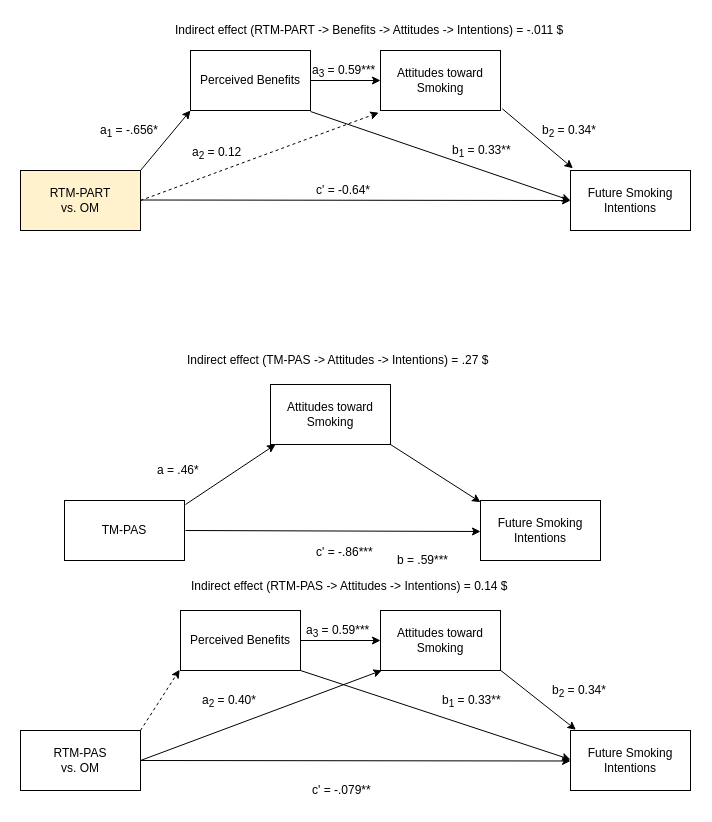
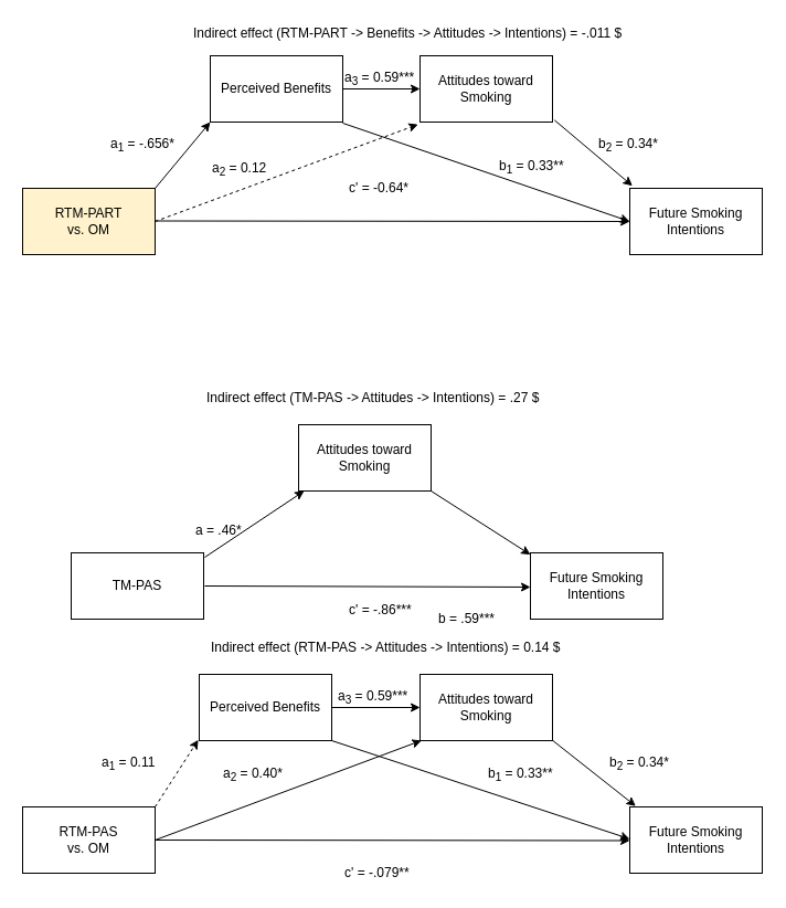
  <mxCell id="0" />
  <mxCell id="1" parent="0" />
  <mxCell id="2" value="RTM-PART&lt;br&gt;vs. OM" style="rounded=0;whiteSpace=wrap;html=1;fillColor=#fff2cc;" parent="1" vertex="1"><mxGeometry x="20" y="170" width="120" height="60" as="geometry" /></mxCell>
  <mxCell id="3" value="Perceived Benefits" style="rounded=0;whiteSpace=wrap;html=1;" parent="1" vertex="1"><mxGeometry x="190" y="50" width="120" height="60" as="geometry" /></mxCell>
  <mxCell id="4" value="Future Smoking Intentions" style="rounded=0;whiteSpace=wrap;html=1;" parent="1" vertex="1"><mxGeometry x="570" y="170" width="120" height="60" as="geometry" /></mxCell>
  <mxCell id="5" value="Attitudes toward Smoking" style="rounded=0;whiteSpace=wrap;html=1;" parent="1" vertex="1"><mxGeometry x="380" y="50" width="120" height="60" as="geometry" /></mxCell>
  <mxCell id="6" value="" style="endArrow=classic;html=1;entryX=0;entryY=1;entryDx=0;entryDy=0;entryPerimeter=0;" parent="1" target="3" edge="1"><mxGeometry width="50" height="50" relative="1" as="geometry"><mxPoint x="140" y="170" as="sourcePoint" /><mxPoint x="190" y="120" as="targetPoint" /></mxGeometry></mxCell>
  <mxCell id="7" value="" style="endArrow=classic;html=1;entryX=0.02;entryY=-0.037;entryDx=0;entryDy=0;entryPerimeter=0;exitX=1.015;exitY=0.971;exitDx=0;exitDy=0;exitPerimeter=0;" parent="1" source="5" target="4" edge="1"><mxGeometry width="50" height="50" relative="1" as="geometry"><mxPoint x="470" y="110" as="sourcePoint" /><mxPoint x="530" y="110" as="targetPoint" /></mxGeometry></mxCell>
  <mxCell id="8" value="" style="endArrow=classic;html=1;entryX=0;entryY=0.5;entryDx=0;entryDy=0;" parent="1" target="5" edge="1"><mxGeometry width="50" height="50" relative="1" as="geometry"><mxPoint x="310" y="80" as="sourcePoint" /><mxPoint x="360" y="30" as="targetPoint" /></mxGeometry></mxCell>
  <mxCell id="9" value="" style="endArrow=classic;html=1;strokeColor=none;" parent="1" edge="1"><mxGeometry width="50" height="50" relative="1" as="geometry"><mxPoint x="140" y="198.5" as="sourcePoint" /><mxPoint x="570" y="199" as="targetPoint" /></mxGeometry></mxCell>
- <mxCell id="10" value="c' = -0.64*" style="text;html=1;resizable=0;points=[];autosize=1;align=left;verticalAlign=top;spacingTop=-4;" parent="1" vertex="1"><mxGeometry x="314" y="180" width="70" height="20" as="geometry" /></mxCell>
+ <mxCell id="10" value="c' = -0.64*" style="text;html=1;resizable=0;points=[];autosize=1;align=left;verticalAlign=top;spacingTop=-4;" parent="1" vertex="1"><mxGeometry x="314" y="160" width="70" height="20" as="geometry" /></mxCell>
  <mxCell id="11" value="a&lt;sub&gt;1&lt;/sub&gt; = -.656*" style="text;html=1;resizable=0;points=[];autosize=1;align=left;verticalAlign=top;spacingTop=-4;" parent="1" vertex="1"><mxGeometry x="98" y="120" width="70" height="20" as="geometry" /></mxCell>
  <mxCell id="12" value="a&lt;sub&gt;3&lt;/sub&gt; = 0.59***" style="text;html=1;resizable=0;points=[];autosize=1;align=left;verticalAlign=top;spacingTop=-4;" parent="1" vertex="1"><mxGeometry x="310" y="60" width="80" height="20" as="geometry" /></mxCell>
  <mxCell id="13" value="" style="endArrow=classic;dashed=1;html=1;entryX=-0.015;entryY=1.036;entryDx=0;entryDy=0;entryPerimeter=0;endFill=1;" parent="1" target="5" edge="1"><mxGeometry width="50" height="50" relative="1" as="geometry"><mxPoint x="140" y="200" as="sourcePoint" /><mxPoint x="190" y="150" as="targetPoint" /></mxGeometry></mxCell>
  <mxCell id="14" value="a&lt;sub&gt;2&lt;/sub&gt; = 0.40*" style="text;html=1;resizable=0;points=[];autosize=1;align=left;verticalAlign=top;spacingTop=-4;" parent="1" vertex="1"><mxGeometry x="200" y="690" width="70" height="20" as="geometry" /></mxCell>
  <mxCell id="15" value="b&lt;sub&gt;2&lt;/sub&gt; = 0.34*" style="text;html=1;resizable=0;points=[];autosize=1;align=left;verticalAlign=top;spacingTop=-4;" parent="1" vertex="1"><mxGeometry x="540" y="120" width="70" height="20" as="geometry" /></mxCell>
  <mxCell id="16" value="" style="endArrow=classic;html=1;" parent="1" edge="1"><mxGeometry width="50" height="50" relative="1" as="geometry"><mxPoint x="310" y="111" as="sourcePoint" /><mxPoint x="570" y="200" as="targetPoint" /></mxGeometry></mxCell>
  <mxCell id="17" value="b&lt;sub&gt;1&lt;/sub&gt; = 0.33**" style="text;html=1;resizable=0;points=[];autosize=1;align=left;verticalAlign=top;spacingTop=-4;" parent="1" vertex="1"><mxGeometry x="450" y="140" width="70" height="20" as="geometry" /></mxCell>
  <mxCell id="18" value="Indirect effect (RTM-PART -&amp;gt; Benefits -&amp;gt; Attitudes -&amp;gt; Intentions) = -.011 $" style="text;html=1;resizable=0;points=[];autosize=1;align=left;verticalAlign=top;spacingTop=-4;" parent="1" vertex="1"><mxGeometry x="173" y="20" width="400" height="20" as="geometry" /></mxCell>
  <mxCell id="19" value="TM-PAS" style="rounded=0;whiteSpace=wrap;html=1;" parent="1" vertex="1"><mxGeometry x="64" y="500" width="120" height="60" as="geometry" /></mxCell>
  <mxCell id="20" value="Attitudes toward Smoking" style="rounded=0;whiteSpace=wrap;html=1;" parent="1" vertex="1"><mxGeometry x="270" y="384" width="120" height="60" as="geometry" /></mxCell>
  <mxCell id="21" value="Future Smoking Intentions" style="rounded=0;whiteSpace=wrap;html=1;" parent="1" vertex="1"><mxGeometry x="480" y="500" width="120" height="60" as="geometry" /></mxCell>
  <mxCell id="22" value="" style="endArrow=classic;html=1;" parent="1" edge="1"><mxGeometry width="50" height="50" relative="1" as="geometry"><mxPoint x="185" y="530" as="sourcePoint" /><mxPoint x="480" y="531" as="targetPoint" /></mxGeometry></mxCell>
  <mxCell id="23" value="" style="endArrow=classic;html=1;entryX=0.042;entryY=1;entryDx=0;entryDy=0;entryPerimeter=0;" parent="1" target="20" edge="1"><mxGeometry width="50" height="50" relative="1" as="geometry"><mxPoint x="185" y="504" as="sourcePoint" /><mxPoint x="325" y="474" as="targetPoint" /></mxGeometry></mxCell>
  <mxCell id="24" value="" style="endArrow=classic;html=1;entryX=0;entryY=0.027;entryDx=0;entryDy=0;entryPerimeter=0;" parent="1" target="21" edge="1"><mxGeometry width="50" height="50" relative="1" as="geometry"><mxPoint x="390" y="444" as="sourcePoint" /><mxPoint x="590" y="454" as="targetPoint" /></mxGeometry></mxCell>
- <mxCell id="25" value="a = .46*" style="text;html=1;resizable=0;points=[];autosize=1;align=left;verticalAlign=top;spacingTop=-4;" parent="1" vertex="1"><mxGeometry x="155" y="460" width="60" height="20" as="geometry" /></mxCell>
+ <mxCell id="25" value="a = .46*" style="text;html=1;resizable=0;points=[];autosize=1;align=left;verticalAlign=top;spacingTop=-4;" parent="1" vertex="1"><mxGeometry x="175" y="470" width="60" height="20" as="geometry" /></mxCell>
  <mxCell id="26" value="b = .59***" style="text;html=1;resizable=0;points=[];autosize=1;align=left;verticalAlign=top;spacingTop=-4;" parent="1" vertex="1"><mxGeometry x="395" y="550" width="70" height="20" as="geometry" /></mxCell>
  <mxCell id="27" value="c' = -.86***" style="text;html=1;resizable=0;points=[];autosize=1;align=left;verticalAlign=top;spacingTop=-4;" parent="1" vertex="1"><mxGeometry x="314" y="542" width="70" height="20" as="geometry" /></mxCell>
  <mxCell id="28" value="Indirect effect (TM-PAS -&amp;gt; Attitudes -&amp;gt; Intentions) = .27 $" style="text;html=1;resizable=0;points=[];autosize=1;align=left;verticalAlign=top;spacingTop=-4;" parent="1" vertex="1"><mxGeometry x="185" y="350" width="320" height="20" as="geometry" /></mxCell>
  <mxCell id="29" value="Perceived Benefits" style="rounded=0;whiteSpace=wrap;html=1;" parent="1" vertex="1"><mxGeometry x="180" y="610" width="120" height="60" as="geometry" /></mxCell>
  <mxCell id="30" value="a&lt;sub&gt;3&lt;/sub&gt; = 0.59***" style="text;html=1;resizable=0;points=[];autosize=1;align=left;verticalAlign=top;spacingTop=-4;" parent="1" vertex="1"><mxGeometry x="304" y="620" width="80" height="20" as="geometry" /></mxCell>
  <mxCell id="31" value="Attitudes toward Smoking" style="rounded=0;whiteSpace=wrap;html=1;" parent="1" vertex="1"><mxGeometry x="380" y="610" width="120" height="60" as="geometry" /></mxCell>
  <mxCell id="32" value="RTM-PAS&lt;br&gt;vs. OM" style="rounded=0;whiteSpace=wrap;html=1;" parent="1" vertex="1"><mxGeometry x="20" y="730" width="120" height="60" as="geometry" /></mxCell>
  <mxCell id="33" value="Future Smoking Intentions" style="rounded=0;whiteSpace=wrap;html=1;" parent="1" vertex="1"><mxGeometry x="570" y="730" width="120" height="60" as="geometry" /></mxCell>
  <mxCell id="34" value="" style="endArrow=classic;html=1;" parent="1" edge="1"><mxGeometry width="50" height="50" relative="1" as="geometry"><mxPoint x="140" y="760" as="sourcePoint" /><mxPoint x="570" y="760.5" as="targetPoint" /></mxGeometry></mxCell>
  <mxCell id="35" value="" style="endArrow=classic;html=1;entryX=0.02;entryY=-0.037;entryDx=0;entryDy=0;entryPerimeter=0;exitX=1;exitY=0.996;exitDx=0;exitDy=0;exitPerimeter=0;" parent="1" source="31" edge="1"><mxGeometry width="50" height="50" relative="1" as="geometry"><mxPoint x="504.8" y="669.76" as="sourcePoint" /><mxPoint x="575.4" y="729.28" as="targetPoint" /></mxGeometry></mxCell>
  <mxCell id="36" value="" style="endArrow=classic;html=1;" parent="1" edge="1"><mxGeometry width="50" height="50" relative="1" as="geometry"><mxPoint x="300" y="670" as="sourcePoint" /><mxPoint x="570" y="759" as="targetPoint" /></mxGeometry></mxCell>
+ <mxCell id="37" value="a&lt;sub&gt;1&lt;/sub&gt; = 0.11" style="text;html=1;resizable=0;points=[];autosize=1;align=left;verticalAlign=top;spacingTop=-4;" parent="1" vertex="1"><mxGeometry x="90" y="680" width="60" height="20" as="geometry" /></mxCell>
  <mxCell id="38" value="c' = -.079**" style="text;html=1;resizable=0;points=[];autosize=1;align=left;verticalAlign=top;spacingTop=-4;" parent="1" vertex="1"><mxGeometry x="310" y="780" width="70" height="20" as="geometry" /></mxCell>
  <mxCell id="39" value="b&lt;sub&gt;2&lt;/sub&gt; = 0.34*" style="text;html=1;resizable=0;points=[];autosize=1;align=left;verticalAlign=top;spacingTop=-4;" parent="1" vertex="1"><mxGeometry x="550" y="680" width="70" height="20" as="geometry" /></mxCell>
  <mxCell id="40" value="b&lt;sub&gt;1&lt;/sub&gt; = 0.33**" style="text;html=1;resizable=0;points=[];autosize=1;align=left;verticalAlign=top;spacingTop=-4;" parent="1" vertex="1"><mxGeometry x="440" y="690" width="70" height="20" as="geometry" /></mxCell>
  <mxCell id="41" value="" style="endArrow=classic;html=1;exitX=1;exitY=0.5;exitDx=0;exitDy=0;" parent="1" source="29" edge="1"><mxGeometry width="50" height="50" relative="1" as="geometry"><mxPoint x="304" y="640" as="sourcePoint" /><mxPoint x="380" y="640" as="targetPoint" /></mxGeometry></mxCell>
  <mxCell id="42" value="" style="endArrow=classic;html=1;entryX=0.011;entryY=0.998;entryDx=0;entryDy=0;entryPerimeter=0;" parent="1" target="31" edge="1"><mxGeometry width="50" height="50" relative="1" as="geometry"><mxPoint x="140" y="760" as="sourcePoint" /><mxPoint x="190" y="710" as="targetPoint" /></mxGeometry></mxCell>
  <mxCell id="43" value="" style="endArrow=classic;dashed=1;html=1;entryX=-0.007;entryY=0.987;entryDx=0;entryDy=0;entryPerimeter=0;endFill=1;" parent="1" target="29" edge="1"><mxGeometry width="50" height="50" relative="1" as="geometry"><mxPoint x="140" y="730" as="sourcePoint" /><mxPoint x="190" y="680" as="targetPoint" /></mxGeometry></mxCell>
  <mxCell id="44" value="&lt;span style=&quot;font-family: &amp;#34;helvetica&amp;#34; , &amp;#34;arial&amp;#34; , sans-serif ; font-size: 0px&quot;&gt;%3CmxGraphModel%3E%3Croot%3E%3CmxCell%20id%3D%220%22%2F%3E%3CmxCell%20id%3D%221%22%20parent%3D%220%22%2F%3E%3CmxCell%20id%3D%222%22%20value%3D%22a%26lt%3Bsub%26gt%3B2%26lt%3B%2Fsub%26gt%3B%20%3D%20.40*%22%20style%3D%22text%3Bhtml%3D1%3Bresizable%3D0%3Bpoints%3D%5B%5D%3Bautosize%3D1%3Balign%3Dleft%3BverticalAlign%3Dtop%3BspacingTop%3D-4%3B%22%20vertex%3D%221%22%20parent%3D%221%22%3E%3CmxGeometry%20x%3D%22210%22%20y%3D%22830%22%20width%3D%2260%22%20height%3D%2220%22%20as%3D%22geometry%22%2F%3E%3C%2FmxCell%3E%3C%2Froot%3E%3C%2FmxGraphModel%3E&lt;/span&gt;" style="text;html=1;resizable=0;points=[];autosize=1;align=left;verticalAlign=top;spacingTop=-4;" parent="1" vertex="1"><mxGeometry x="223" y="143" width="20" height="20" as="geometry" /></mxCell>
  <mxCell id="45" value="a&lt;sub&gt;2&lt;/sub&gt; = 0.12" style="text;html=1;resizable=0;points=[];autosize=1;align=left;verticalAlign=top;spacingTop=-4;" parent="1" vertex="1"><mxGeometry x="190" y="141.5" width="60" height="20" as="geometry" /></mxCell>
  <mxCell id="46" value="Indirect effect (RTM-PAS -&amp;gt; Attitudes -&amp;gt; Intentions) = 0.14 $" style="text;html=1;resizable=0;points=[];autosize=1;align=left;verticalAlign=top;spacingTop=-4;" parent="1" vertex="1"><mxGeometry x="189" y="576" width="330" height="20" as="geometry" /></mxCell>
  <mxCell id="47" value="" style="endArrow=classic;html=1;" parent="1" edge="1"><mxGeometry width="50" height="50" relative="1" as="geometry"><mxPoint x="140" y="199.5" as="sourcePoint" /><mxPoint x="570" y="200" as="targetPoint" /></mxGeometry></mxCell>
